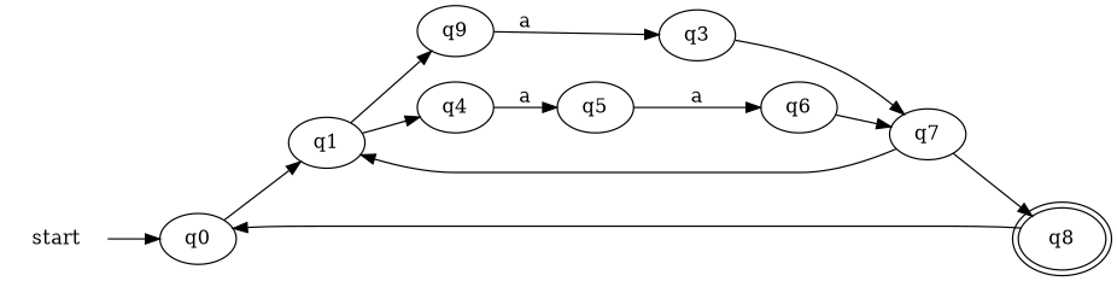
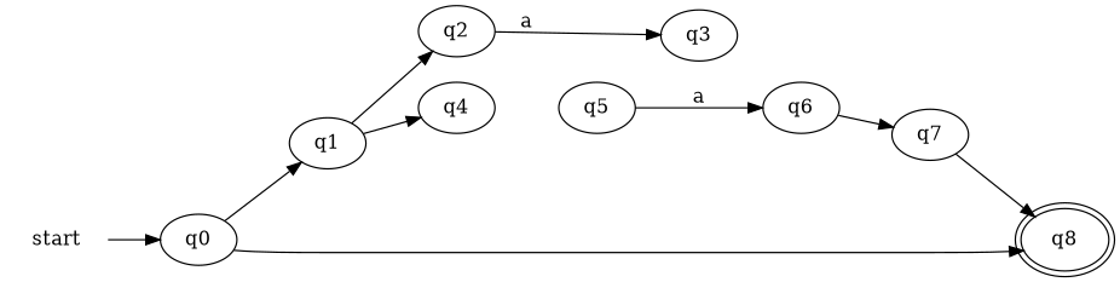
  digraph {
    color=black
    fontcolor=black
    fontname="Times-Roman"
    fontsize=14
    rankdir=LR
    node [color=black fontcolor=black fontname="Times-Roman" fontsize=14 shape=ellipse]
    edge [color=black fontcolor=black fontname="Times-Roman" fontsize=14]
    start [color=white height=0 width=0]
    q0 [height=0.500000 width=0.750000]
    q1 [height=0.500000 width=0.750000]
    q8 [height=0.500000 peripheries=2 width=0.750000]
-   q2 [height=0.500000 width=0.750000 label=q9]
+   q2 [height=0.500000 width=0.750000]
    q4 [height=0.500000 width=0.750000]
    q3 [height=0.500000 width=0.750000]
    q5 [height=0.500000 width=0.750000]
    q7 [height=0.500000 width=0.750000]
    q6 [height=0.500000 width=0.750000]
    start -> q0
    q0 -> q1
-   q8 -> q0
+   q0 -> q8
    q1 -> q2
    q1 -> q4
    q2 -> q3 [label=a]
-   q4 -> q5 [label=a]
-   q3 -> q7
    q5 -> q6 [label=a]
-   q7 -> q1
    q7 -> q8
    q6 -> q7
  }
